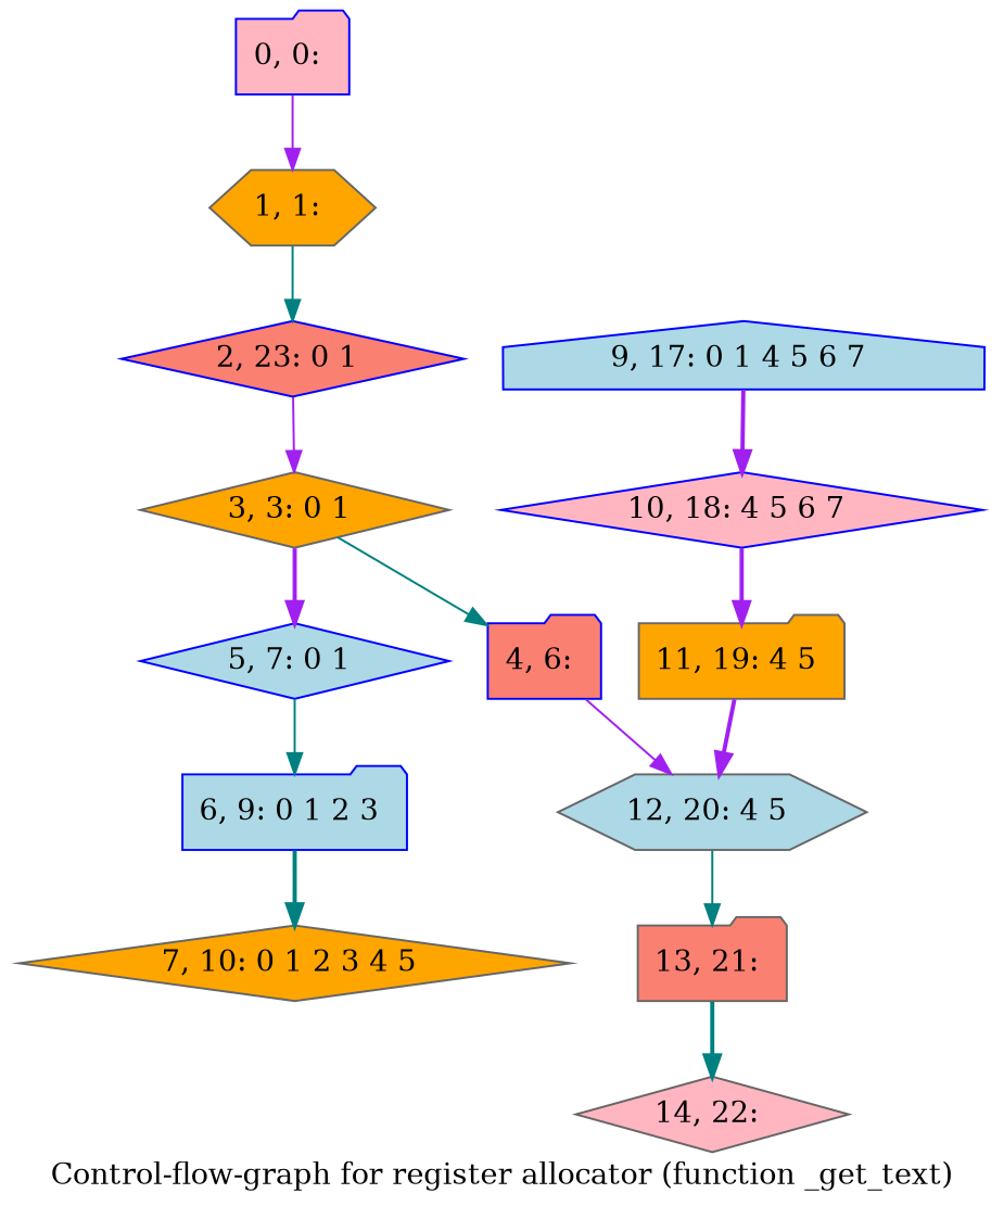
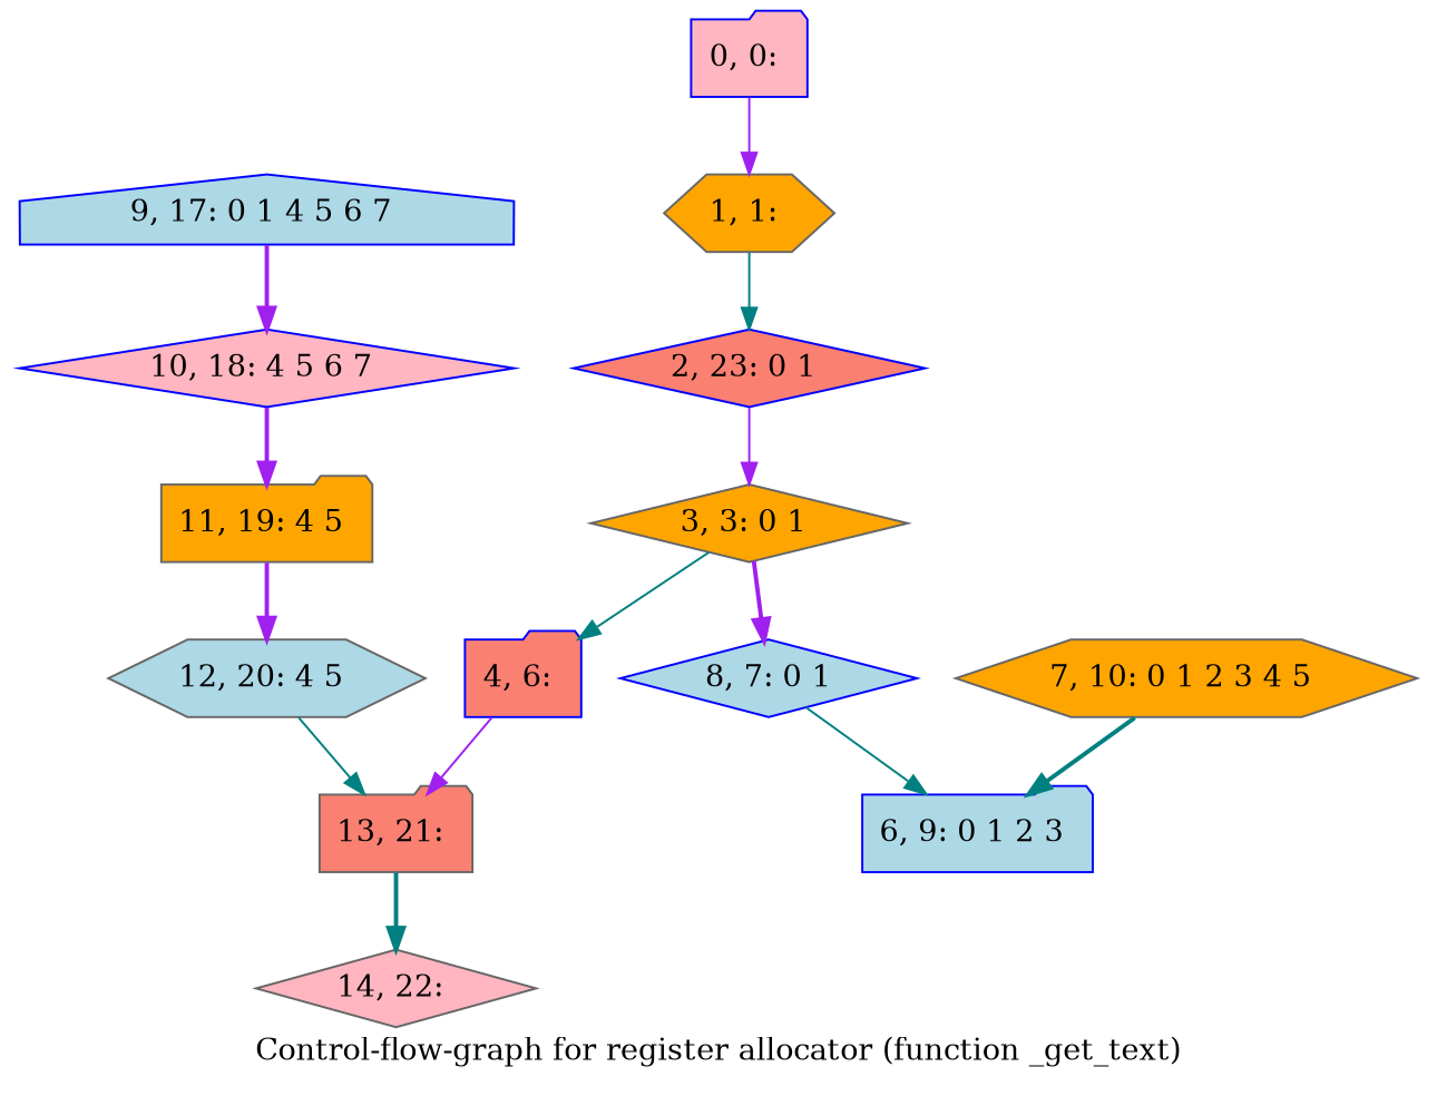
  digraph {
    label="Control-flow-graph for register allocator (function _get_text)"
    node [color=blue fillcolor=orange shape=diamond style=filled]
    edge [color=purple style=solid]
    n1 [fillcolor=lightpink label="0, 0: " shape=folder]
    n2 [color=gray40 label="1, 1: " shape=hexagon]
    n3 [fillcolor=salmon label="2, 23: 0 1 "]
    n4 [color=gray40 label="3, 3: 0 1 "]
    n5 [fillcolor=salmon label="4, 6: " shape=folder]
-   n6 [fillcolor=lightblue label="5, 7: 0 1 "]
+   n6 [fillcolor=lightblue label="8, 7: 0 1"]
    n7 [color=gray40 fillcolor=salmon label="13, 21: " shape=folder]
    n8 [fillcolor=lightblue label="6, 9: 0 1 2 3 " shape=folder]
    n9 [color=gray40 fillcolor=lightpink label="14, 22: "]
-   n10 [color=gray40 label="7, 10: 0 1 2 3 4 5 "]
+   n10 [color=gray40 label="7, 10: 0 1 2 3 4 5 " shape=hexagon]
    n11 [fillcolor=lightblue label="9, 17: 0 1 4 5 6 7 " shape=house]
    n12 [fillcolor=lightpink label="10, 18: 4 5 6 7 "]
    n13 [color=gray40 label="11, 19: 4 5 " shape=folder]
    n14 [color=gray40 fillcolor=lightblue label="12, 20: 4 5 " shape=hexagon]
    n1 -> n2
    n2 -> n3 [color=teal]
    n3 -> n4
    n4 -> n5 [color=teal]
    n4 -> n6 [style=bold]
-   n5 -> n14
+   n5 -> n7
    n6 -> n8 [color=teal]
    n7 -> n9 [color=teal style=bold]
-   n8 -> n10 [color=teal style=bold]
+   n10 -> n8 [color=teal style=bold]
    n11 -> n12 [style=bold]
    n12 -> n13 [style=bold]
    n13 -> n14 [style=bold]
    n14 -> n7 [color=teal]
  }
